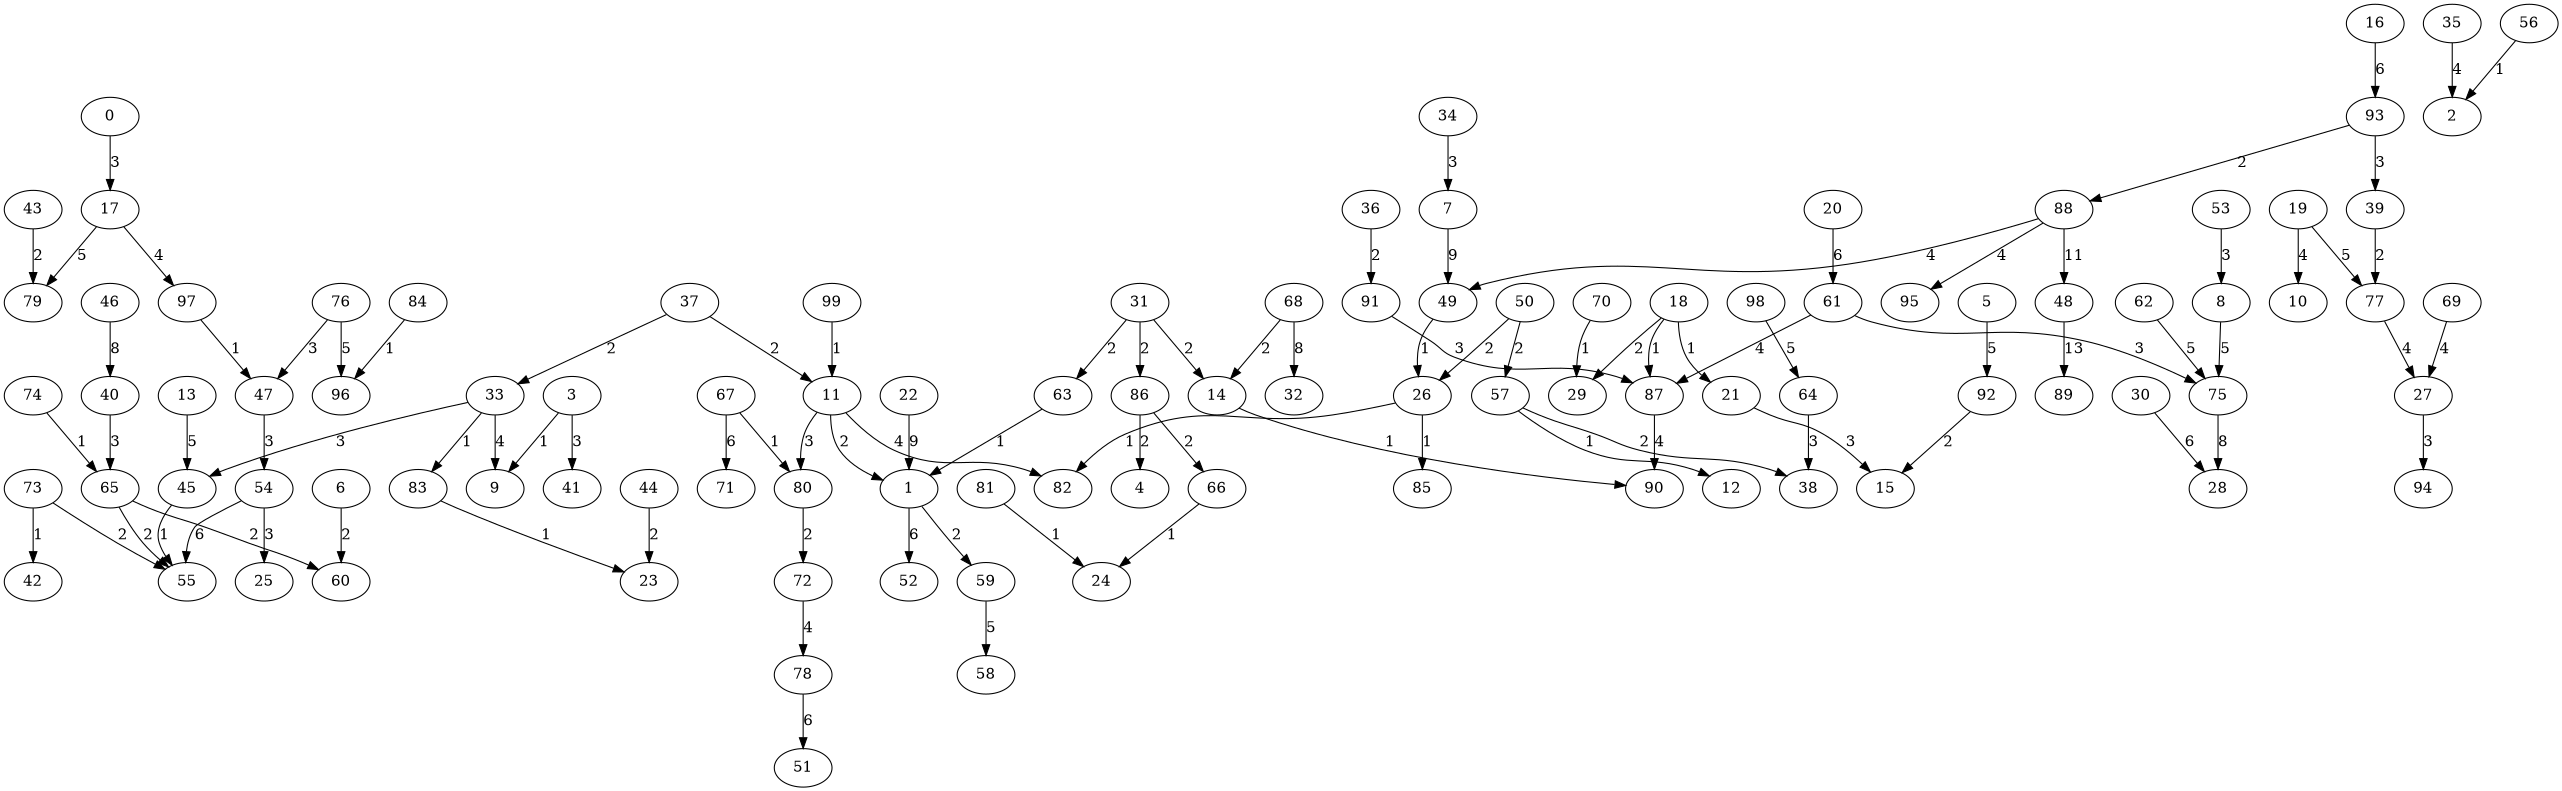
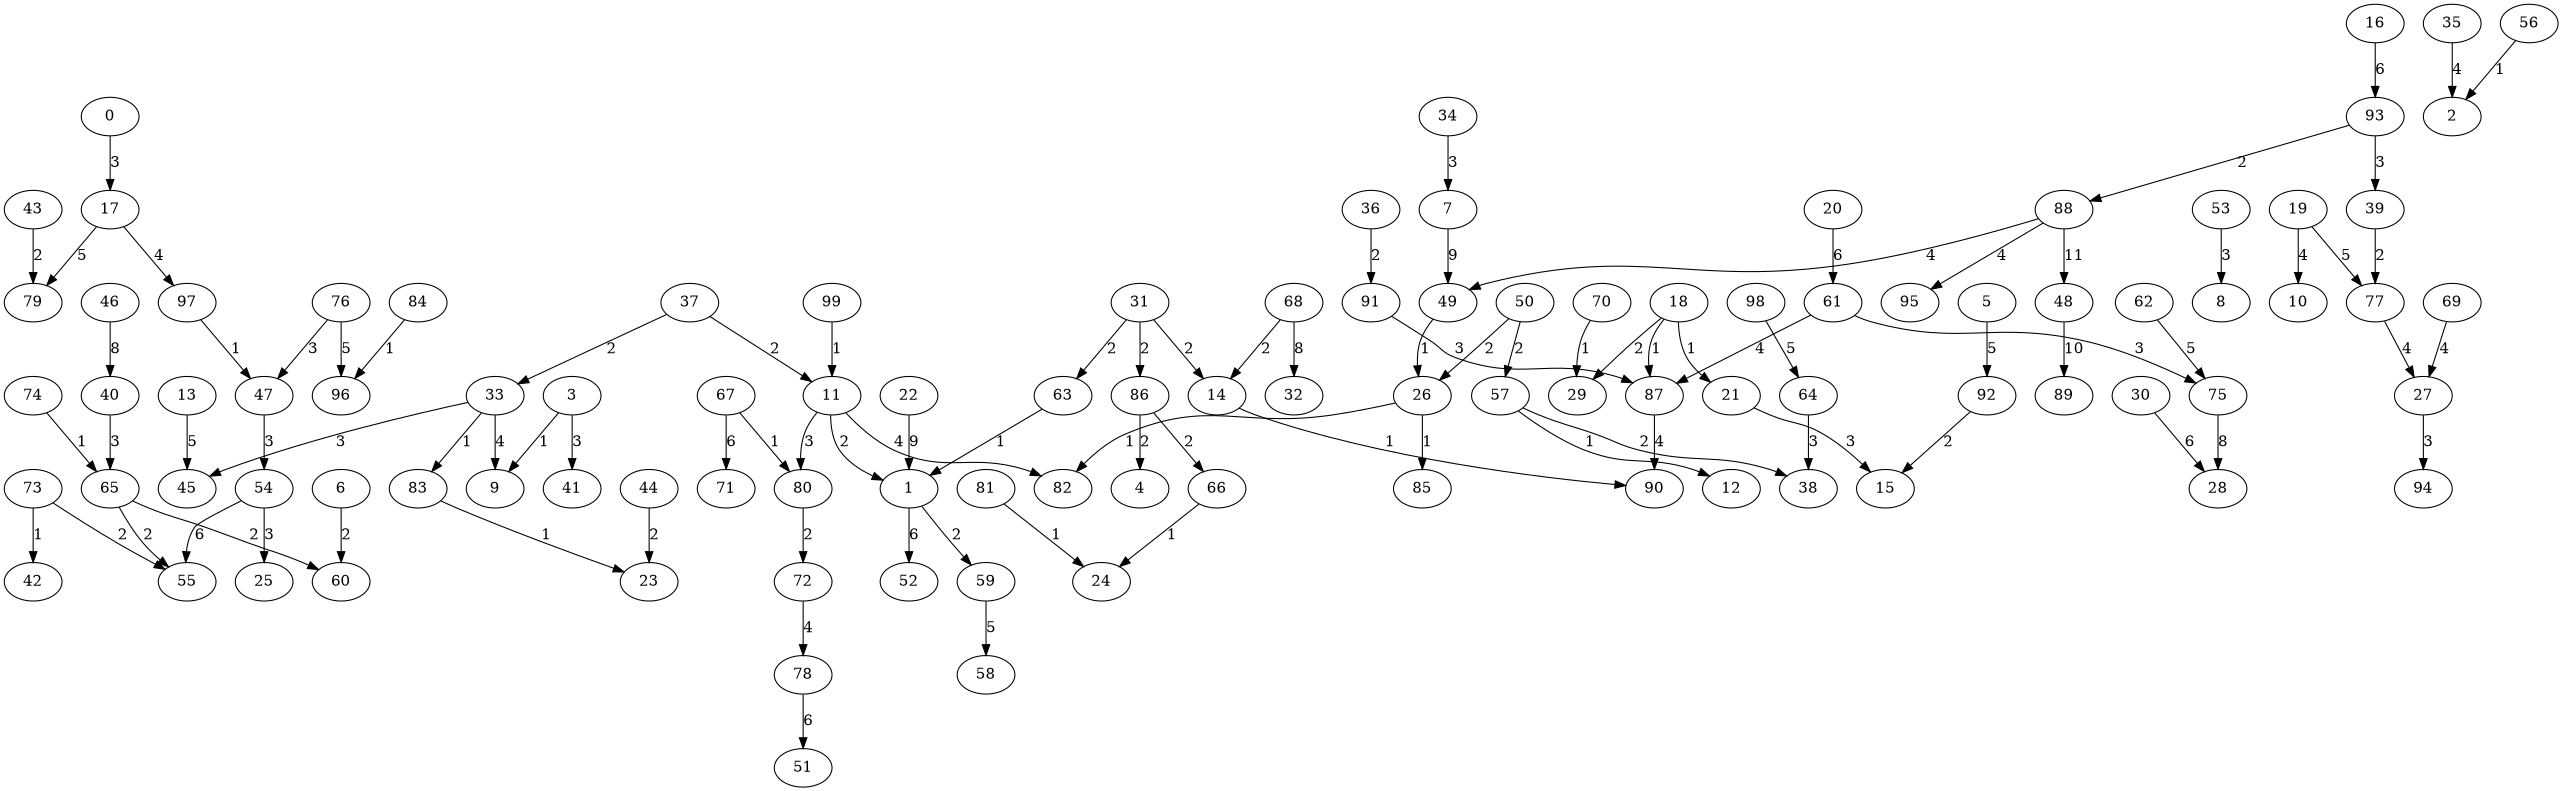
  digraph {
    edge [weight=1]
    0
    17
    79
    97
    1
    52
    59
    58
    3
    9
    41
    5
    92
    15
    6
    60
    7
    49
    26
    8
    75
    28
    11
    80
    82
    72
    13
    45
    55
    14
    90
    16
    93
    39
    88
    47
    18
    21
    29
    87
    19
    10
    77
    27
    20
    61
    22
    85
    94
    30
    31
    63
    86
    66
    4
    33
    83
    23
    34
    35
    2
    36
    91
    37
    40
    65
    43
    44
    46
    54
    25
    48
    89
    50
    57
    12
    38
    53
    56
    62
    64
    24
    67
    71
    68
    32
    69
    70
    78
    51
    73
    42
    74
    76
    96
    81
    84
    95
    98
    99
    0 -> 17 [label=3 weight=3]
    17 -> 79 [label=5 weight=5]
    17 -> 97 [label=4 weight=4]
    97 -> 47 [label=1]
    1 -> 52 [label=6 weight=6]
    1 -> 59 [label=2 weight=2]
    59 -> 58 [label=5 weight=5]
    3 -> 9 [label=1]
    3 -> 41 [label=3 weight=3]
    5 -> 92 [label=5 weight=5]
    92 -> 15 [label=2 weight=2]
    6 -> 60 [label=2 weight=2]
    7 -> 49 [label=9]
    49 -> 26 [label=1]
    26 -> 82 [label=1]
    26 -> 85 [label=1]
-   8 -> 75 [label=5 weight=5]
    75 -> 28 [label=8 weight=8]
    11 -> 1 [label=2 weight=2]
    11 -> 80 [label=3 weight=3]
    11 -> 82 [label=4 weight=4]
    80 -> 72 [label=2 weight=2]
    72 -> 78 [label=4 weight=4]
    13 -> 45 [label=5 weight=5]
-   45 -> 55 [label=1]
    14 -> 90 [label=1]
    16 -> 93 [label=6 weight=6]
    93 -> 39 [label=3 weight=3]
    93 -> 88 [label=2]
    39 -> 77 [label=2 weight=2]
    88 -> 49 [label=4 weight=4]
    88 -> 48 [label=11 weight=11]
    88 -> 95 [label=4 weight=4]
    47 -> 54 [label=3 weight=3]
    18 -> 21 [label=1]
    18 -> 29 [label=2 weight=2]
    18 -> 87 [label=1]
    21 -> 15 [label=3 weight=3]
    87 -> 90 [label=4 weight=4]
    19 -> 10 [label=4 weight=4]
    19 -> 77 [label=5 weight=5]
    77 -> 27 [label=4 weight=4]
    27 -> 94 [label=3 weight=3]
    20 -> 61 [label=6 weight=6]
    61 -> 75 [label=3 weight=3]
    61 -> 87 [label=4 weight=4]
    22 -> 1 [label=9 weight=9]
    30 -> 28 [label=6 weight=6]
    31 -> 14 [label=2 weight=2]
    31 -> 63 [label=2 weight=2]
    31 -> 86 [label=2 weight=2]
    63 -> 1 [label=1]
    86 -> 66 [label=2 weight=2]
    86 -> 4 [label=2 weight=2]
    66 -> 24 [label=1]
    33 -> 9 [label=4 weight=4]
    33 -> 45 [label=3 weight=3]
    33 -> 83 [label=1]
    83 -> 23 [label=1]
    34 -> 7 [label=3 weight=3]
    35 -> 2 [label=4 weight=4]
    36 -> 91 [label=2 weight=2]
    91 -> 87 [label=3 weight=3]
    37 -> 11 [label=2 weight=2]
    37 -> 33 [label=2 weight=2]
    40 -> 65 [label=3 weight=3]
    65 -> 60 [label=2 weight=2]
    65 -> 55 [label=2 weight=2]
    43 -> 79 [label=2 weight=2]
    44 -> 23 [label=2 weight=2]
    46 -> 40 [label=8 weight=8]
    54 -> 55 [label=6 weight=6]
    54 -> 25 [label=3 weight=3]
-   48 -> 89 [label=13 weight=13]
+   48 -> 89 [label=10 weight=13]
    50 -> 26 [label=2 weight=2]
    50 -> 57 [label=2 weight=2]
    57 -> 12 [label=1]
    57 -> 38 [label=2 weight=2]
    53 -> 8 [label=3 weight=3]
    56 -> 2 [label=1]
    62 -> 75 [label=5 weight=5]
    64 -> 38 [label=3 weight=3]
    67 -> 80 [label=1]
    67 -> 71 [label=6 weight=6]
    68 -> 14 [label=2 weight=2]
    68 -> 32 [label=8 weight=8]
    69 -> 27 [label=4 weight=4]
    70 -> 29 [label=1]
    78 -> 51 [label=6 weight=6]
    73 -> 55 [label=2 weight=2]
    73 -> 42 [label=1]
    74 -> 65 [label=1]
    76 -> 47 [label=3 weight=3]
    76 -> 96 [label=5 weight=5]
    81 -> 24 [label=1]
    84 -> 96 [label=1]
    98 -> 64 [label=5 weight=5]
    99 -> 11 [label=1]
  }
